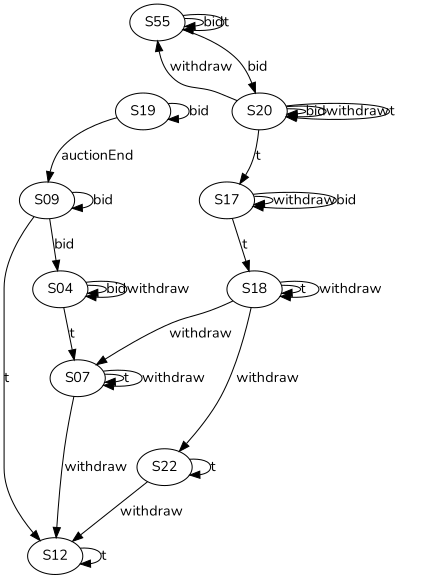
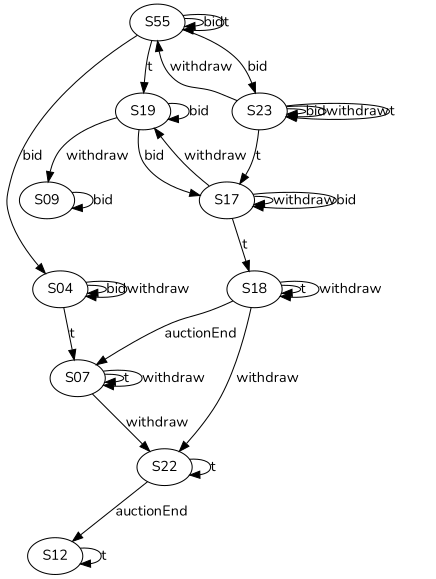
  digraph {
    fontname=Nunito
    node [fontname=Nunito]
    edge [color=black fontname=Nunito]
    S19
    S17
    S09
    S22
    S12
    n6 [label=S55]
-   S20
+   S20 [label=S23]
    S18
    S04
    S07
    S19 -> S19 [label=bid]
-   S19 -> S09 [label=auctionEnd]
+   S19 -> S17 [label=bid]
+   S19 -> S09 [label=withdraw]
+   S17 -> S19 [label=withdraw]
    S17 -> S17 [label=withdraw]
    S17 -> S17 [label=bid]
    S17 -> S18 [label=t]
    S09 -> S09 [label=bid]
-   S09 -> S12 [label=t]
-   S09 -> S04 [label=bid]
+   n6 -> S04 [label=bid]
    S22 -> S22 [label=t]
-   S22 -> S12 [label=withdraw]
+   S22 -> S12 [label=auctionEnd]
    S12 -> S12 [label=t]
+   n6 -> S19 [label=t]
    n6 -> n6 [label=bid]
    n6 -> n6 [label=t]
    n6 -> S20 [label=bid]
    S20 -> S17 [label=t]
    S20 -> n6 [label=withdraw]
    S20 -> S20 [label=bid]
    S20 -> S20 [label=withdraw]
    S20 -> S20 [label=t]
    S18 -> S22 [label=withdraw]
    S18 -> S18 [label=t]
    S18 -> S18 [label=withdraw]
-   S18 -> S07 [label=withdraw]
+   S18 -> S07 [label=auctionEnd]
    S04 -> S04 [label=bid]
    S04 -> S04 [label=withdraw]
    S04 -> S07 [label=t]
-   S07 -> S12 [label=withdraw]
+   S07 -> S22 [label=withdraw]
    S07 -> S07 [label=t]
    S07 -> S07 [label=withdraw]
  }
